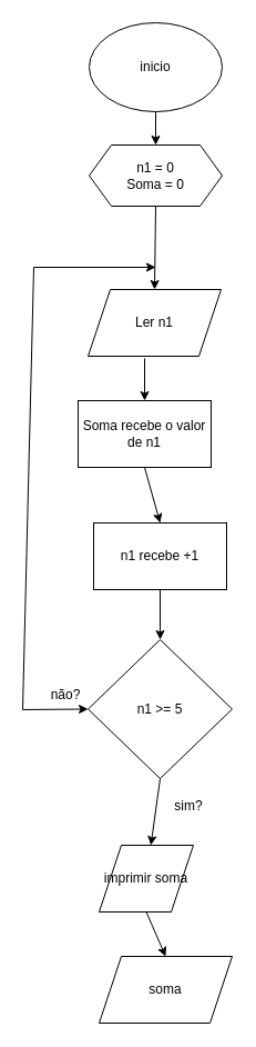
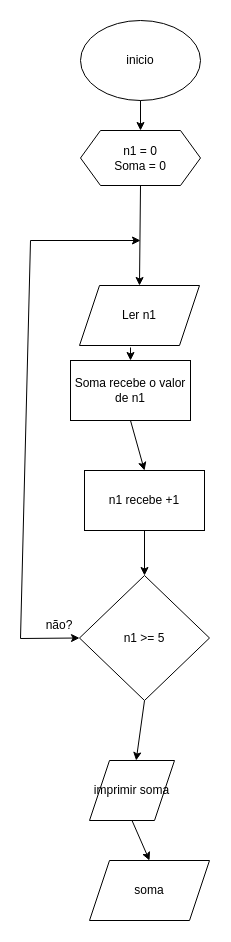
  <mxCell id="0" />
  <mxCell id="1" parent="0" />
  <mxCell id="2" value="inicio" style="ellipse;whiteSpace=wrap;html=1;" parent="1" vertex="1"><mxGeometry x="80" y="20" width="120" height="80" as="geometry" /></mxCell>
  <mxCell id="3" value="n1 = 0&lt;div&gt;Soma = 0&lt;/div&gt;" style="shape=hexagon;perimeter=hexagonPerimeter2;whiteSpace=wrap;html=1;fixedSize=1;" parent="1" vertex="1"><mxGeometry x="80" y="130" width="120" height="55" as="geometry" /></mxCell>
- <mxCell id="4" value="Ler n1" style="shape=parallelogram;perimeter=parallelogramPerimeter;whiteSpace=wrap;html=1;fixedSize=1;" parent="1" vertex="1"><mxGeometry x="79" y="260" width="120" height="60" as="geometry" /></mxCell>
+ <mxCell id="4" value="Ler n1" style="shape=parallelogram;perimeter=parallelogramPerimeter;whiteSpace=wrap;html=1;fixedSize=1;" parent="1" vertex="1"><mxGeometry x="79" y="285" width="120" height="60" as="geometry" /></mxCell>
  <mxCell id="5" value="Soma recebe o valor de n1" style="rounded=0;whiteSpace=wrap;html=1;" parent="1" vertex="1"><mxGeometry x="70" y="360" width="120" height="60" as="geometry" /></mxCell>
  <mxCell id="6" value="" style="edgeStyle=orthogonalEdgeStyle;rounded=0;orthogonalLoop=1;jettySize=auto;html=1;" parent="1" source="7" target="8" edge="1"><mxGeometry relative="1" as="geometry" /></mxCell>
  <mxCell id="7" value="n1 recebe +1" style="rounded=0;whiteSpace=wrap;html=1;" parent="1" vertex="1"><mxGeometry x="84" y="470" width="120" height="60" as="geometry" /></mxCell>
  <mxCell id="8" value="n1 &amp;gt;= 5" style="rhombus;whiteSpace=wrap;html=1;" parent="1" vertex="1"><mxGeometry x="79" y="575" width="130" height="125" as="geometry" /></mxCell>
  <mxCell id="9" value="" style="endArrow=classic;startArrow=classic;html=1;rounded=0;exitX=0;exitY=0.5;exitDx=0;exitDy=0;" parent="1" source="8" edge="1"><mxGeometry width="50" height="50" relative="1" as="geometry"><mxPoint x="110" y="660" as="sourcePoint" /><mxPoint x="140" y="240" as="targetPoint" /><Array as="points"><mxPoint x="20" y="638" /><mxPoint x="30" y="240" /></Array></mxGeometry></mxCell>
  <mxCell id="10" value="soma" style="shape=parallelogram;perimeter=parallelogramPerimeter;whiteSpace=wrap;html=1;fixedSize=1;" parent="1" vertex="1"><mxGeometry x="89" y="860" width="120" height="60" as="geometry" /></mxCell>
  <mxCell id="11" value="imprimir soma" style="shape=parallelogram;perimeter=parallelogramPerimeter;whiteSpace=wrap;html=1;fixedSize=1;" parent="1" vertex="1"><mxGeometry x="89" y="760" width="85" height="60" as="geometry" /></mxCell>
- <mxCell id="12" value="sim?" style="text;html=1;align=center;verticalAlign=middle;whiteSpace=wrap;rounded=0;" parent="1" vertex="1"><mxGeometry x="140" y="710" width="60" height="30" as="geometry" /></mxCell>
  <mxCell id="13" value="não?" style="text;html=1;align=center;verticalAlign=middle;whiteSpace=wrap;rounded=0;" parent="1" vertex="1"><mxGeometry x="29" y="610" width="60" height="30" as="geometry" /></mxCell>
  <mxCell id="14" value="" style="endArrow=classic;html=1;rounded=0;exitX=0.5;exitY=1;exitDx=0;exitDy=0;" parent="1" source="8" target="11" edge="1"><mxGeometry width="50" height="50" relative="1" as="geometry"><mxPoint x="110" y="660" as="sourcePoint" /><mxPoint x="160" y="610" as="targetPoint" /></mxGeometry></mxCell>
  <mxCell id="15" value="" style="endArrow=classic;html=1;rounded=0;entryX=0.5;entryY=0;entryDx=0;entryDy=0;exitX=0.5;exitY=1;exitDx=0;exitDy=0;" parent="1" source="11" target="10" edge="1"><mxGeometry width="50" height="50" relative="1" as="geometry"><mxPoint x="110" y="560" as="sourcePoint" /><mxPoint x="160" y="510" as="targetPoint" /></mxGeometry></mxCell>
  <mxCell id="16" value="" style="endArrow=classic;html=1;rounded=0;exitX=0.5;exitY=1;exitDx=0;exitDy=0;entryX=0.5;entryY=0;entryDx=0;entryDy=0;" parent="1" source="2" target="3" edge="1"><mxGeometry width="50" height="50" relative="1" as="geometry"><mxPoint x="110" y="360" as="sourcePoint" /><mxPoint x="160" y="310" as="targetPoint" /></mxGeometry></mxCell>
  <mxCell id="17" value="" style="endArrow=classic;html=1;rounded=0;exitX=0.5;exitY=1;exitDx=0;exitDy=0;entryX=0.5;entryY=0;entryDx=0;entryDy=0;" parent="1" source="3" target="4" edge="1"><mxGeometry width="50" height="50" relative="1" as="geometry"><mxPoint x="150" y="110" as="sourcePoint" /><mxPoint x="140" y="240" as="targetPoint" /><Array as="points" /></mxGeometry></mxCell>
  <mxCell id="18" value="" style="endArrow=classic;html=1;rounded=0;exitX=0.425;exitY=1.033;exitDx=0;exitDy=0;exitPerimeter=0;entryX=0.5;entryY=0;entryDx=0;entryDy=0;" parent="1" source="4" target="5" edge="1"><mxGeometry width="50" height="50" relative="1" as="geometry"><mxPoint x="110" y="360" as="sourcePoint" /><mxPoint x="160" y="310" as="targetPoint" /></mxGeometry></mxCell>
  <mxCell id="19" value="" style="endArrow=classic;html=1;rounded=0;exitX=0.5;exitY=1;exitDx=0;exitDy=0;entryX=0.5;entryY=0;entryDx=0;entryDy=0;" parent="1" source="5" target="7" edge="1"><mxGeometry width="50" height="50" relative="1" as="geometry"><mxPoint x="110" y="360" as="sourcePoint" /><mxPoint x="160" y="310" as="targetPoint" /></mxGeometry></mxCell>
